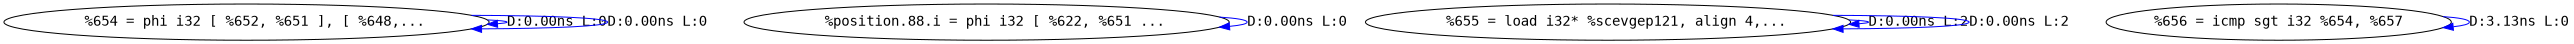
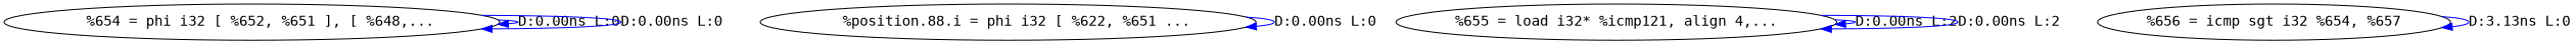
  digraph {
    fontname="DejaVu Sans Mono"
    node [fontname="DejaVu Sans Mono"]
    edge [color=blue fontname="DejaVu Sans Mono"]
    n1 [label="  %654 = phi i32 [ %652, %651 ], [ %648,..."]
    n2 [label="  %position.88.i = phi i32 [ %622, %651 ..."]
-   n3 [label="  %655 = load i32* %scevgep121, align 4,..."]
+   n3 [label="%655 = load i32* %icmp121, align 4,..."]
    n4 [label="%656 = icmp sgt i32 %654, %657"]
    n1 -> n1 [label="D:0.00ns L:0"]
    n1 -> n1 [label="D:0.00ns L:0"]
    n2 -> n2 [label="D:0.00ns L:0"]
    n3 -> n3 [label="D:0.00ns L:2"]
    n3 -> n3 [label="D:0.00ns L:2"]
    n4 -> n4 [label="D:3.13ns L:0"]
  }
